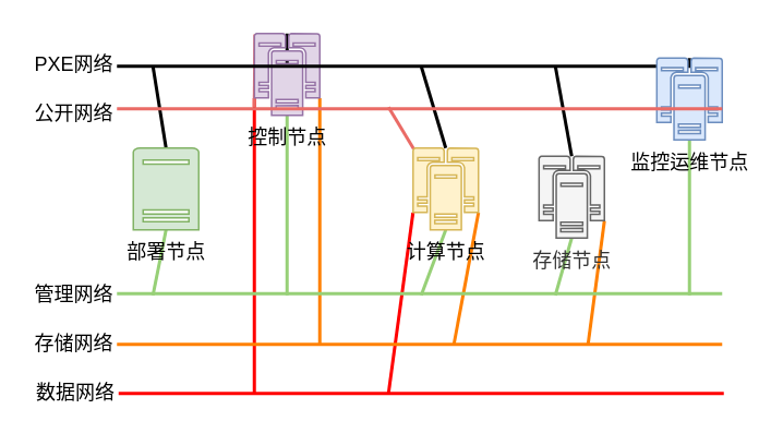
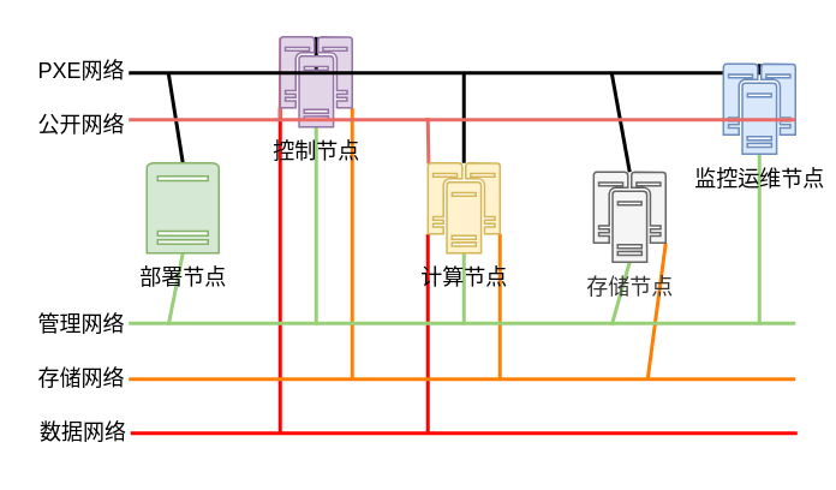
  <mxCell id="0" />
  <mxCell id="1" parent="0" />
  <mxCell id="2" style="rounded=0;orthogonalLoop=1;jettySize=auto;html=1;exitX=0.5;exitY=0;exitDx=0;exitDy=0;exitPerimeter=0;strokeWidth=2;startArrow=none;startFill=0;endArrow=none;endFill=0;" edge="1" parent="1" source="4"><mxGeometry relative="1" as="geometry"><mxPoint x="93" y="40" as="targetPoint" /></mxGeometry></mxCell>
  <mxCell id="3" style="edgeStyle=none;rounded=0;orthogonalLoop=1;jettySize=auto;html=1;exitX=0.5;exitY=1;exitDx=0;exitDy=0;exitPerimeter=0;startArrow=none;startFill=0;endArrow=none;endFill=0;strokeColor=#97D077;strokeWidth=2;" edge="1" parent="1" source="4"><mxGeometry relative="1" as="geometry"><mxPoint x="93" y="180" as="targetPoint" /></mxGeometry></mxCell>
  <mxCell id="4" value="部署节点" style="shadow=0;dashed=0;html=1;strokeColor=#82b366;labelPosition=center;verticalLabelPosition=bottom;verticalAlign=top;align=center;shape=mxgraph.mscae.enterprise.server_generic;fillColor=#d5e8d4;" vertex="1" parent="1"><mxGeometry x="81" y="90" width="40" height="50" as="geometry" /></mxCell>
  <mxCell id="5" style="edgeStyle=none;rounded=0;orthogonalLoop=1;jettySize=auto;html=1;exitX=0.5;exitY=0;exitDx=0;exitDy=0;exitPerimeter=0;startArrow=none;startFill=0;endArrow=none;endFill=0;strokeWidth=2;" edge="1" parent="1" source="10"><mxGeometry relative="1" as="geometry"><mxPoint x="175" y="40" as="targetPoint" /></mxGeometry></mxCell>
  <mxCell id="6" style="edgeStyle=none;rounded=0;orthogonalLoop=1;jettySize=auto;html=1;exitX=0.5;exitY=1;exitDx=0;exitDy=0;exitPerimeter=0;startArrow=none;startFill=0;endArrow=none;endFill=0;strokeColor=#97D077;strokeWidth=2;" edge="1" parent="1" source="10"><mxGeometry relative="1" as="geometry"><mxPoint x="175" y="180" as="targetPoint" /></mxGeometry></mxCell>
  <mxCell id="7" style="edgeStyle=none;rounded=0;orthogonalLoop=1;jettySize=auto;html=1;exitX=1;exitY=0.79;exitDx=0;exitDy=0;exitPerimeter=0;startArrow=none;startFill=0;endArrow=none;endFill=0;strokeColor=#FF8000;strokeWidth=2;" edge="1" parent="1" source="10"><mxGeometry relative="1" as="geometry"><mxPoint x="195" y="210" as="targetPoint" /></mxGeometry></mxCell>
  <mxCell id="8" style="edgeStyle=none;rounded=0;orthogonalLoop=1;jettySize=auto;html=1;exitX=0;exitY=0.79;exitDx=0;exitDy=0;exitPerimeter=0;startArrow=none;startFill=0;endArrow=none;endFill=0;strokeColor=#FF0000;strokeWidth=2;" edge="1" parent="1" source="10"><mxGeometry relative="1" as="geometry"><mxPoint x="155" y="240" as="targetPoint" /></mxGeometry></mxCell>
  <mxCell id="9" style="edgeStyle=none;rounded=0;orthogonalLoop=1;jettySize=auto;html=1;exitX=0.01;exitY=0.01;exitDx=0;exitDy=0;exitPerimeter=0;startArrow=none;startFill=0;endArrow=none;endFill=0;strokeColor=#EA6B66;strokeWidth=2;" edge="1" parent="1" source="10"><mxGeometry relative="1" as="geometry"><mxPoint x="155" y="65" as="targetPoint" /></mxGeometry></mxCell>
  <mxCell id="10" value="控制节点" style="shadow=0;dashed=0;html=1;strokeColor=#9673a6;labelPosition=center;verticalLabelPosition=bottom;verticalAlign=top;align=center;shape=mxgraph.mscae.enterprise.cluster_server;fillColor=#e1d5e7;" vertex="1" parent="1"><mxGeometry x="155" y="20" width="40" height="50" as="geometry" /></mxCell>
  <mxCell id="11" style="edgeStyle=none;rounded=0;orthogonalLoop=1;jettySize=auto;html=1;exitX=0.5;exitY=0;exitDx=0;exitDy=0;exitPerimeter=0;startArrow=none;startFill=0;endArrow=none;endFill=0;strokeWidth=2;" edge="1" parent="1" source="16"><mxGeometry relative="1" as="geometry"><mxPoint x="257" y="40" as="targetPoint" /></mxGeometry></mxCell>
  <mxCell id="12" style="edgeStyle=none;rounded=0;orthogonalLoop=1;jettySize=auto;html=1;exitX=0.5;exitY=1;exitDx=0;exitDy=0;exitPerimeter=0;startArrow=none;startFill=0;endArrow=none;endFill=0;strokeColor=#97D077;strokeWidth=2;" edge="1" parent="1" source="16"><mxGeometry relative="1" as="geometry"><mxPoint x="257" y="180" as="targetPoint" /></mxGeometry></mxCell>
  <mxCell id="13" style="edgeStyle=none;rounded=0;orthogonalLoop=1;jettySize=auto;html=1;exitX=1;exitY=0.79;exitDx=0;exitDy=0;exitPerimeter=0;startArrow=none;startFill=0;endArrow=none;endFill=0;strokeColor=#FF8000;strokeWidth=2;" edge="1" parent="1" source="16"><mxGeometry relative="1" as="geometry"><mxPoint x="277" y="210" as="targetPoint" /></mxGeometry></mxCell>
  <mxCell id="14" style="edgeStyle=none;rounded=0;orthogonalLoop=1;jettySize=auto;html=1;exitX=0;exitY=0.79;exitDx=0;exitDy=0;exitPerimeter=0;startArrow=none;startFill=0;endArrow=none;endFill=0;strokeColor=#FF0000;strokeWidth=2;" edge="1" parent="1" source="16"><mxGeometry relative="1" as="geometry"><mxPoint x="237" y="240" as="targetPoint" /></mxGeometry></mxCell>
  <mxCell id="15" style="edgeStyle=none;rounded=0;orthogonalLoop=1;jettySize=auto;html=1;exitX=0.01;exitY=0.01;exitDx=0;exitDy=0;exitPerimeter=0;startArrow=none;startFill=0;endArrow=none;endFill=0;strokeColor=#EA6B66;strokeWidth=2;" edge="1" parent="1" source="16"><mxGeometry relative="1" as="geometry"><mxPoint x="237" y="65" as="targetPoint" /></mxGeometry></mxCell>
- <mxCell id="16" value="计算节点" style="shadow=0;dashed=0;html=1;strokeColor=#d6b656;labelPosition=center;verticalLabelPosition=bottom;verticalAlign=top;align=center;shape=mxgraph.mscae.enterprise.cluster_server;fillColor=#fff2cc;" vertex="1" parent="1"><mxGeometry x="252" y="90" width="40" height="50" as="geometry" /></mxCell>
+ <mxCell id="16" value="计算节点" style="shadow=0;dashed=0;html=1;strokeColor=#d6b656;labelPosition=center;verticalLabelPosition=bottom;verticalAlign=top;align=center;shape=mxgraph.mscae.enterprise.cluster_server;fillColor=#fff2cc;" vertex="1" parent="1"><mxGeometry x="237" y="90" width="40" height="50" as="geometry" /></mxCell>
  <mxCell id="17" style="edgeStyle=none;rounded=0;orthogonalLoop=1;jettySize=auto;html=1;exitX=0.5;exitY=0;exitDx=0;exitDy=0;exitPerimeter=0;startArrow=none;startFill=0;endArrow=none;endFill=0;strokeWidth=2;" edge="1" parent="1" source="20"><mxGeometry relative="1" as="geometry"><mxPoint x="339" y="40" as="targetPoint" /></mxGeometry></mxCell>
  <mxCell id="18" style="edgeStyle=none;rounded=0;orthogonalLoop=1;jettySize=auto;html=1;exitX=0.5;exitY=1;exitDx=0;exitDy=0;exitPerimeter=0;startArrow=none;startFill=0;endArrow=none;endFill=0;strokeColor=#97D077;strokeWidth=2;" edge="1" parent="1" source="20"><mxGeometry relative="1" as="geometry"><mxPoint x="339" y="180" as="targetPoint" /></mxGeometry></mxCell>
  <mxCell id="19" style="edgeStyle=none;rounded=0;orthogonalLoop=1;jettySize=auto;html=1;exitX=1;exitY=0.79;exitDx=0;exitDy=0;exitPerimeter=0;startArrow=none;startFill=0;endArrow=none;endFill=0;strokeColor=#FF8000;strokeWidth=2;" edge="1" parent="1" source="20"><mxGeometry relative="1" as="geometry"><mxPoint x="359" y="210" as="targetPoint" /></mxGeometry></mxCell>
  <mxCell id="20" value="存储节点" style="shadow=0;dashed=0;html=1;strokeColor=#666666;labelPosition=center;verticalLabelPosition=bottom;verticalAlign=top;align=center;shape=mxgraph.mscae.enterprise.cluster_server;fillColor=#f5f5f5;fontColor=#333333;" vertex="1" parent="1"><mxGeometry x="329" y="95" width="40" height="50" as="geometry" /></mxCell>
  <mxCell id="21" value="" style="endArrow=none;html=1;strokeWidth=2;" edge="1" parent="1"><mxGeometry width="50" height="50" relative="1" as="geometry"><mxPoint x="71" y="40" as="sourcePoint" /><mxPoint x="441" y="40" as="targetPoint" /><Array as="points"><mxPoint x="231" y="40" /></Array></mxGeometry></mxCell>
  <mxCell id="22" value="PXE网络" style="text;html=1;strokeColor=none;fillColor=none;align=center;verticalAlign=middle;whiteSpace=wrap;rounded=0;" vertex="1" parent="1"><mxGeometry x="20" y="29" width="50" height="20" as="geometry" /></mxCell>
  <mxCell id="23" style="edgeStyle=none;rounded=0;orthogonalLoop=1;jettySize=auto;html=1;exitX=0.5;exitY=0;exitDx=0;exitDy=0;exitPerimeter=0;startArrow=none;startFill=0;endArrow=none;endFill=0;strokeWidth=2;" edge="1" parent="1" source="25"><mxGeometry relative="1" as="geometry"><mxPoint x="421" y="40" as="targetPoint" /></mxGeometry></mxCell>
  <mxCell id="24" style="edgeStyle=none;rounded=0;orthogonalLoop=1;jettySize=auto;html=1;exitX=0.5;exitY=1;exitDx=0;exitDy=0;exitPerimeter=0;startArrow=none;startFill=0;endArrow=none;endFill=0;strokeColor=#97D077;strokeWidth=2;" edge="1" parent="1" source="25"><mxGeometry relative="1" as="geometry"><mxPoint x="421" y="180" as="targetPoint" /></mxGeometry></mxCell>
  <mxCell id="25" value="监控运维节点" style="shadow=0;dashed=0;html=1;strokeColor=#6c8ebf;labelPosition=center;verticalLabelPosition=bottom;verticalAlign=top;align=center;shape=mxgraph.mscae.enterprise.cluster_server;fillColor=#dae8fc;" vertex="1" parent="1"><mxGeometry x="401" y="35" width="40" height="50" as="geometry" /></mxCell>
  <mxCell id="26" value="" style="endArrow=none;html=1;strokeWidth=2;strokeColor=#97D077;" edge="1" parent="1"><mxGeometry width="50" height="50" relative="1" as="geometry"><mxPoint x="71" y="179" as="sourcePoint" /><mxPoint x="441" y="179" as="targetPoint" /><Array as="points"><mxPoint x="231" y="179" /></Array></mxGeometry></mxCell>
  <mxCell id="27" value="管理网络" style="text;html=1;strokeColor=none;fillColor=none;align=center;verticalAlign=middle;whiteSpace=wrap;rounded=0;" vertex="1" parent="1"><mxGeometry x="20" y="170" width="50" height="20" as="geometry" /></mxCell>
  <mxCell id="28" value="" style="endArrow=none;html=1;strokeWidth=2;strokeColor=#FF8000;" edge="1" parent="1"><mxGeometry width="50" height="50" relative="1" as="geometry"><mxPoint x="71" y="210" as="sourcePoint" /><mxPoint x="441" y="210" as="targetPoint" /><Array as="points"><mxPoint x="231" y="210" /></Array></mxGeometry></mxCell>
  <mxCell id="29" value="存储网络" style="text;html=1;strokeColor=none;fillColor=none;align=center;verticalAlign=middle;whiteSpace=wrap;rounded=0;" vertex="1" parent="1"><mxGeometry x="20" y="200" width="50" height="20" as="geometry" /></mxCell>
  <mxCell id="30" value="" style="endArrow=none;html=1;strokeWidth=2;strokeColor=#FF0000;" edge="1" parent="1"><mxGeometry width="50" height="50" relative="1" as="geometry"><mxPoint x="72" y="240" as="sourcePoint" /><mxPoint x="442" y="240" as="targetPoint" /><Array as="points"><mxPoint x="232" y="240" /></Array></mxGeometry></mxCell>
  <mxCell id="31" value="数据网络" style="text;html=1;strokeColor=none;fillColor=none;align=center;verticalAlign=middle;whiteSpace=wrap;rounded=0;" vertex="1" parent="1"><mxGeometry x="21" y="230" width="50" height="20" as="geometry" /></mxCell>
  <mxCell id="32" value="" style="endArrow=none;html=1;strokeWidth=2;strokeColor=#EA6B66;" edge="1" parent="1"><mxGeometry width="50" height="50" relative="1" as="geometry"><mxPoint x="71" y="66" as="sourcePoint" /><mxPoint x="441" y="66" as="targetPoint" /><Array as="points"><mxPoint x="231" y="66" /></Array></mxGeometry></mxCell>
  <mxCell id="33" value="公开网络" style="text;html=1;strokeColor=none;fillColor=none;align=center;verticalAlign=middle;whiteSpace=wrap;rounded=0;" vertex="1" parent="1"><mxGeometry x="20" y="59" width="50" height="20" as="geometry" /></mxCell>
